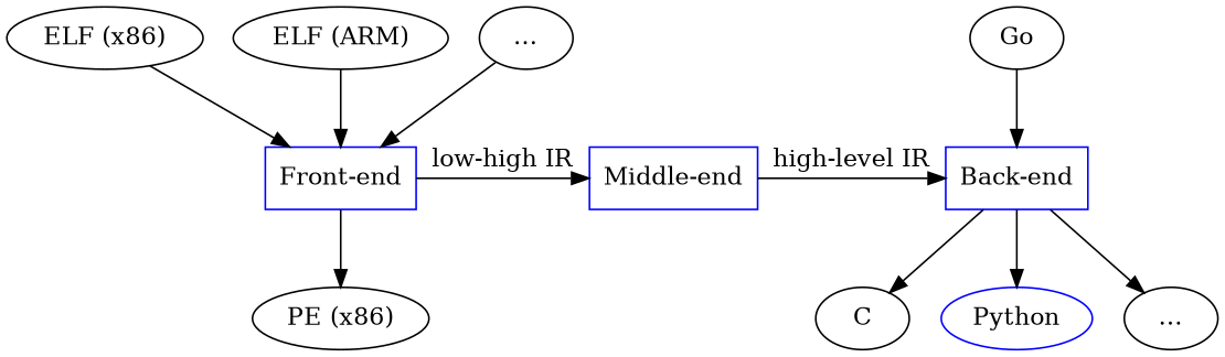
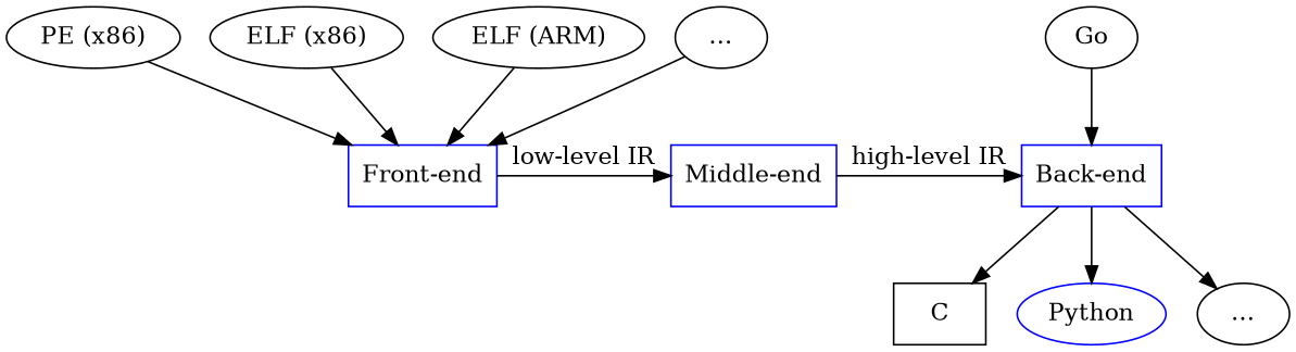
  digraph {
    ranksep=0.6
    n1 [color=blue label="Front-end" shape=box]
    n2 [color=blue label="Middle-end" shape=box]
    n3 [color=blue label="Back-end" shape=box]
-   n4 [label=C]
+   n4 [label=C shape=box]
    n5 [color=blue label=Python]
    n6 [label="…"]
    n7 [label="PE (x86)"]
    n8 [label="ELF (x86)"]
    n9 [label="ELF (ARM)"]
    n10 [label="…"]
    n11 [label=Go]
    subgraph sub_1 {
      rank=same
      n1
      n2
      n3
    }
-   n1 -> n2 [label="low-high IR"]
+   n1 -> n2 [label="low-level IR"]
    n2 -> n3 [label="high-level IR"]
    n3 -> n4
    n3 -> n5
    n3 -> n6
-   n1 -> n7
+   n7 -> n1
    n8 -> n1
    n9 -> n1
    n10 -> n1
    n11 -> n3
  }
